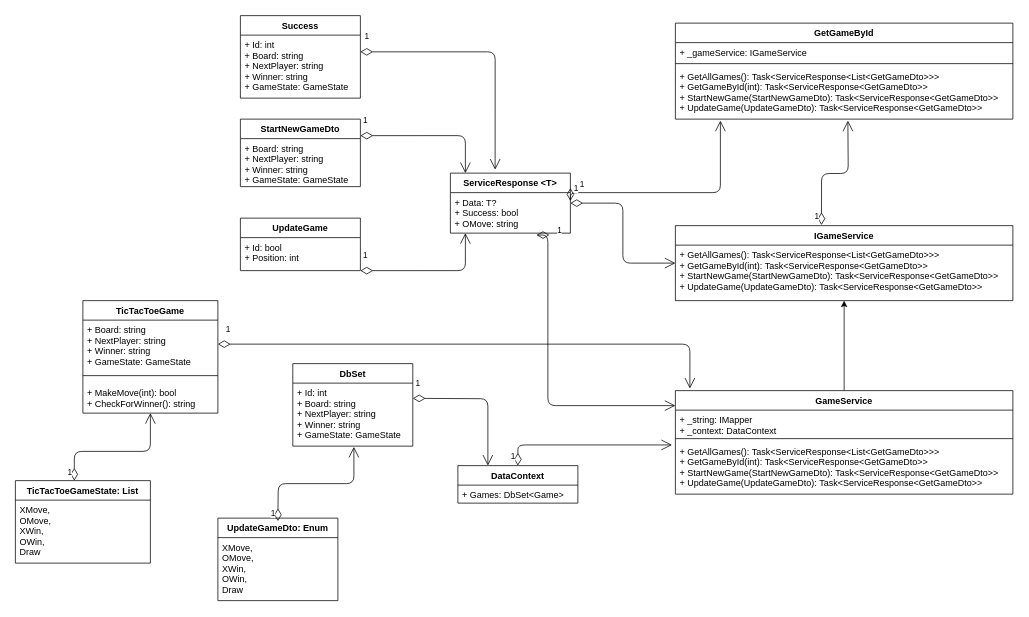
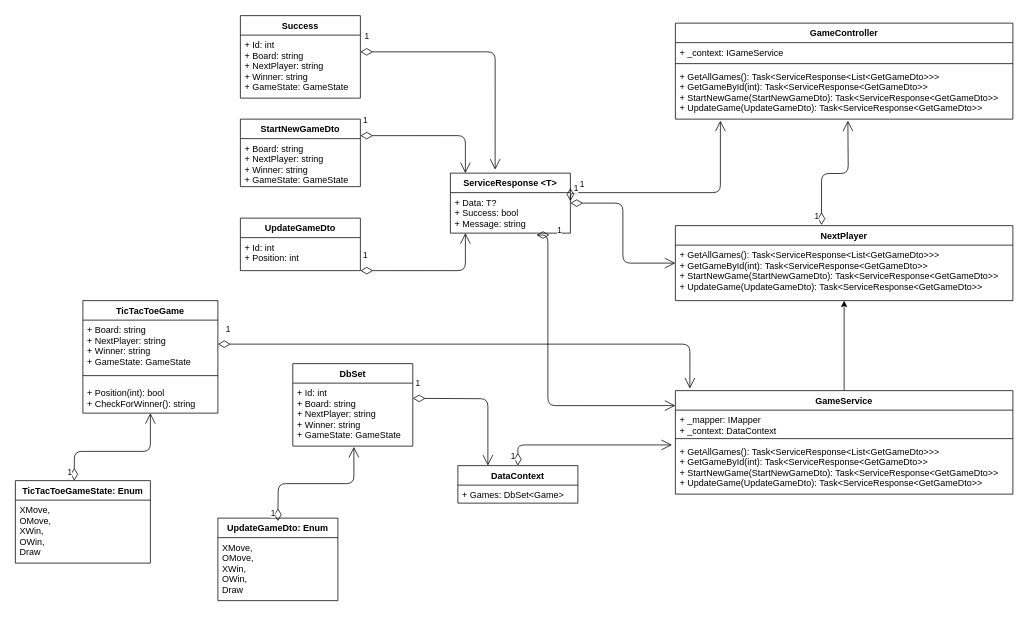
  <mxCell id="0" />
  <mxCell id="1" parent="0" />
  <mxCell id="2" value="DbSet" style="swimlane;fontStyle=1;align=center;verticalAlign=top;childLayout=stackLayout;horizontal=1;startSize=26;horizontalStack=0;resizeParent=1;resizeParentMax=0;resizeLast=0;collapsible=1;marginBottom=0;" parent="1" vertex="1"><mxGeometry x="389.91" y="484" width="160" height="110" as="geometry"><mxRectangle x="80" y="40" width="100" height="30" as="alternateBounds" /></mxGeometry></mxCell>
  <mxCell id="3" value="+ Id: int&#10;+ Board: string&#10;+ NextPlayer: string&#10;+ Winner: string&#10;+ GameState: GameState" style="text;strokeColor=none;fillColor=none;align=left;verticalAlign=top;spacingLeft=4;spacingRight=4;overflow=hidden;rotatable=0;points=[[0,0.5],[1,0.5]];portConstraint=eastwest;" parent="2" vertex="1"><mxGeometry y="26" width="160" height="84" as="geometry" /></mxCell>
  <mxCell id="4" value="UpdateGameDto: Enum" style="swimlane;fontStyle=1;align=center;verticalAlign=top;childLayout=stackLayout;horizontal=1;startSize=26;horizontalStack=0;resizeParent=1;resizeParentMax=0;resizeLast=0;collapsible=1;marginBottom=0;" parent="1" vertex="1"><mxGeometry x="290" y="690" width="160" height="110" as="geometry"><mxRectangle x="80" y="40" width="100" height="30" as="alternateBounds" /></mxGeometry></mxCell>
  <mxCell id="5" value="XMove,&#10;    OMove,&#10;    XWin,&#10;    OWin,&#10;    Draw" style="text;strokeColor=none;fillColor=none;align=left;verticalAlign=top;spacingLeft=4;spacingRight=4;overflow=hidden;rotatable=0;points=[[0,0.5],[1,0.5]];portConstraint=eastwest;" parent="4" vertex="1"><mxGeometry y="26" width="160" height="84" as="geometry" /></mxCell>
  <mxCell id="6" value="ServiceResponse &lt;T&gt;" style="swimlane;fontStyle=1;align=center;verticalAlign=top;childLayout=stackLayout;horizontal=1;startSize=26;horizontalStack=0;resizeParent=1;resizeParentMax=0;resizeLast=0;collapsible=1;marginBottom=0;" parent="1" vertex="1"><mxGeometry x="600" y="230" width="160" height="80" as="geometry"><mxRectangle x="80" y="40" width="100" height="30" as="alternateBounds" /></mxGeometry></mxCell>
- <mxCell id="7" value="+ Data: T?&#10;+ Success: bool&#10;+ OMove: string&#10;" style="text;strokeColor=none;fillColor=none;align=left;verticalAlign=top;spacingLeft=4;spacingRight=4;overflow=hidden;rotatable=0;points=[[0,0.5],[1,0.5]];portConstraint=eastwest;" parent="1" vertex="1"><mxGeometry x="600" y="256" width="160" height="54" as="geometry" /></mxCell>
+ <mxCell id="7" value="+ Data: T?&#10;+ Success: bool&#10;+ Message: string&#10;" style="text;strokeColor=none;fillColor=none;align=left;verticalAlign=top;spacingLeft=4;spacingRight=4;overflow=hidden;rotatable=0;points=[[0,0.5],[1,0.5]];portConstraint=eastwest;" parent="1" vertex="1"><mxGeometry x="600" y="256" width="160" height="54" as="geometry" /></mxCell>
  <mxCell id="8" style="edgeStyle=none;html=1;exitX=1;exitY=1;exitDx=0;exitDy=0;" parent="1" source="6" target="7" edge="1"><mxGeometry relative="1" as="geometry" /></mxCell>
  <mxCell id="9" value="Success" style="swimlane;fontStyle=1;align=center;verticalAlign=top;childLayout=stackLayout;horizontal=1;startSize=26;horizontalStack=0;resizeParent=1;resizeParentMax=0;resizeLast=0;collapsible=1;marginBottom=0;" parent="1" vertex="1"><mxGeometry x="320" y="20" width="160" height="110" as="geometry"><mxRectangle x="80" y="40" width="100" height="30" as="alternateBounds" /></mxGeometry></mxCell>
  <mxCell id="10" value="+ Id: int&#10;+ Board: string&#10;+ NextPlayer: string&#10;+ Winner: string&#10;+ GameState: GameState" style="text;strokeColor=none;fillColor=none;align=left;verticalAlign=top;spacingLeft=4;spacingRight=4;overflow=hidden;rotatable=0;points=[[0,0.5],[1,0.5]];portConstraint=eastwest;" parent="9" vertex="1"><mxGeometry y="26" width="160" height="84" as="geometry" /></mxCell>
  <mxCell id="11" value="StartNewGameDto" style="swimlane;fontStyle=1;align=center;verticalAlign=top;childLayout=stackLayout;horizontal=1;startSize=26;horizontalStack=0;resizeParent=1;resizeParentMax=0;resizeLast=0;collapsible=1;marginBottom=0;" parent="1" vertex="1"><mxGeometry x="320" y="158" width="160" height="90" as="geometry"><mxRectangle x="80" y="40" width="100" height="30" as="alternateBounds" /></mxGeometry></mxCell>
  <mxCell id="12" value="+ Board: string&#10;+ NextPlayer: string&#10;+ Winner: string&#10;+ GameState: GameState" style="text;strokeColor=none;fillColor=none;align=left;verticalAlign=top;spacingLeft=4;spacingRight=4;overflow=hidden;rotatable=0;points=[[0,0.5],[1,0.5]];portConstraint=eastwest;" parent="11" vertex="1"><mxGeometry y="26" width="160" height="64" as="geometry" /></mxCell>
- <mxCell id="13" value="UpdateGame" style="swimlane;fontStyle=1;align=center;verticalAlign=top;childLayout=stackLayout;horizontal=1;startSize=26;horizontalStack=0;resizeParent=1;resizeParentMax=0;resizeLast=0;collapsible=1;marginBottom=0;" parent="1" vertex="1"><mxGeometry x="320" y="290" width="160" height="70" as="geometry"><mxRectangle x="80" y="40" width="100" height="30" as="alternateBounds" /></mxGeometry></mxCell>
- <mxCell id="14" value="+ Id: bool&#10;+ Position: int" style="text;strokeColor=none;fillColor=none;align=left;verticalAlign=top;spacingLeft=4;spacingRight=4;overflow=hidden;rotatable=0;points=[[0,0.5],[1,0.5]];portConstraint=eastwest;" parent="13" vertex="1"><mxGeometry y="26" width="160" height="44" as="geometry" /></mxCell>
- <mxCell id="15" value="IGameService" style="swimlane;fontStyle=1;align=center;verticalAlign=top;childLayout=stackLayout;horizontal=1;startSize=26;horizontalStack=0;resizeParent=1;resizeParentMax=0;resizeLast=0;collapsible=1;marginBottom=0;" parent="1" vertex="1"><mxGeometry x="900" y="300" width="450" height="100" as="geometry" /></mxCell>
+ <mxCell id="13" value="UpdateGameDto" style="swimlane;fontStyle=1;align=center;verticalAlign=top;childLayout=stackLayout;horizontal=1;startSize=26;horizontalStack=0;resizeParent=1;resizeParentMax=0;resizeLast=0;collapsible=1;marginBottom=0;" parent="1" vertex="1"><mxGeometry x="320" y="290" width="160" height="70" as="geometry"><mxRectangle x="80" y="40" width="100" height="30" as="alternateBounds" /></mxGeometry></mxCell>
+ <mxCell id="14" value="+ Id: int&#10;+ Position: int" style="text;strokeColor=none;fillColor=none;align=left;verticalAlign=top;spacingLeft=4;spacingRight=4;overflow=hidden;rotatable=0;points=[[0,0.5],[1,0.5]];portConstraint=eastwest;" parent="13" vertex="1"><mxGeometry y="26" width="160" height="44" as="geometry" /></mxCell>
+ <mxCell id="15" value="NextPlayer" style="swimlane;fontStyle=1;align=center;verticalAlign=top;childLayout=stackLayout;horizontal=1;startSize=26;horizontalStack=0;resizeParent=1;resizeParentMax=0;resizeLast=0;collapsible=1;marginBottom=0;" parent="1" vertex="1"><mxGeometry x="900" y="300" width="450" height="100" as="geometry" /></mxCell>
  <mxCell id="16" value="+ GetAllGames(): Task&lt;ServiceResponse&lt;List&lt;GetGameDto&gt;&gt;&gt;&#10;+ GetGameById(int): Task&lt;ServiceResponse&lt;GetGameDto&gt;&gt;&#10;+ StartNewGame(StartNewGameDto): Task&lt;ServiceResponse&lt;GetGameDto&gt;&gt;&#10;+ UpdateGame(UpdateGameDto): Task&lt;ServiceResponse&lt;GetGameDto&gt;&gt;" style="text;strokeColor=none;fillColor=none;align=left;verticalAlign=top;spacingLeft=4;spacingRight=4;overflow=hidden;rotatable=0;points=[[0,0.5],[1,0.5]];portConstraint=eastwest;" parent="15" vertex="1"><mxGeometry y="26" width="450" height="74" as="geometry" /></mxCell>
  <mxCell id="17" style="edgeStyle=none;html=1;" parent="1" source="18" target="16" edge="1"><mxGeometry relative="1" as="geometry" /></mxCell>
  <mxCell id="18" value="GameService" style="swimlane;fontStyle=1;align=center;verticalAlign=top;childLayout=stackLayout;horizontal=1;startSize=26;horizontalStack=0;resizeParent=1;resizeParentMax=0;resizeLast=0;collapsible=1;marginBottom=0;" parent="1" vertex="1"><mxGeometry x="900" y="520" width="450" height="138" as="geometry" /></mxCell>
- <mxCell id="19" value="+ _string: IMapper&#10;+ _context: DataContext" style="text;strokeColor=none;fillColor=none;align=left;verticalAlign=top;spacingLeft=4;spacingRight=4;overflow=hidden;rotatable=0;points=[[0,0.5],[1,0.5]];portConstraint=eastwest;" parent="18" vertex="1"><mxGeometry y="26" width="450" height="34" as="geometry" /></mxCell>
+ <mxCell id="19" value="+ _mapper: IMapper&#10;+ _context: DataContext" style="text;strokeColor=none;fillColor=none;align=left;verticalAlign=top;spacingLeft=4;spacingRight=4;overflow=hidden;rotatable=0;points=[[0,0.5],[1,0.5]];portConstraint=eastwest;" parent="18" vertex="1"><mxGeometry y="26" width="450" height="34" as="geometry" /></mxCell>
  <mxCell id="20" value="" style="line;strokeWidth=1;fillColor=none;align=left;verticalAlign=middle;spacingTop=-1;spacingLeft=3;spacingRight=3;rotatable=0;labelPosition=right;points=[];portConstraint=eastwest;strokeColor=inherit;" parent="18" vertex="1"><mxGeometry y="60" width="450" height="8" as="geometry" /></mxCell>
  <mxCell id="21" value="+ GetAllGames(): Task&lt;ServiceResponse&lt;List&lt;GetGameDto&gt;&gt;&gt;&#10;+ GetGameById(int): Task&lt;ServiceResponse&lt;GetGameDto&gt;&gt;&#10;+ StartNewGame(StartNewGameDto): Task&lt;ServiceResponse&lt;GetGameDto&gt;&gt;&#10;+ UpdateGame(UpdateGameDto): Task&lt;ServiceResponse&lt;GetGameDto&gt;&gt;" style="text;strokeColor=none;fillColor=none;align=left;verticalAlign=top;spacingLeft=4;spacingRight=4;overflow=hidden;rotatable=0;points=[[0,0.5],[1,0.5]];portConstraint=eastwest;" parent="18" vertex="1"><mxGeometry y="68" width="450" height="70" as="geometry" /></mxCell>
  <mxCell id="22" value="DataContext" style="swimlane;fontStyle=1;align=center;verticalAlign=top;childLayout=stackLayout;horizontal=1;startSize=26;horizontalStack=0;resizeParent=1;resizeParentMax=0;resizeLast=0;collapsible=1;marginBottom=0;" parent="1" vertex="1"><mxGeometry x="610" y="620" width="160" height="50" as="geometry"><mxRectangle x="80" y="40" width="100" height="30" as="alternateBounds" /></mxGeometry></mxCell>
  <mxCell id="23" value="+ Games: DbSet&lt;Game&gt;" style="text;strokeColor=none;fillColor=none;align=left;verticalAlign=top;spacingLeft=4;spacingRight=4;overflow=hidden;rotatable=0;points=[[0,0.5],[1,0.5]];portConstraint=eastwest;" parent="22" vertex="1"><mxGeometry y="26" width="160" height="24" as="geometry" /></mxCell>
- <mxCell id="24" value="GetGameById" style="swimlane;fontStyle=1;align=center;verticalAlign=top;childLayout=stackLayout;horizontal=1;startSize=26;horizontalStack=0;resizeParent=1;resizeParentMax=0;resizeLast=0;collapsible=1;marginBottom=0;" parent="1" vertex="1"><mxGeometry x="900" y="30" width="450" height="128" as="geometry" /></mxCell>
- <mxCell id="25" value="+ _gameService: IGameService" style="text;strokeColor=none;fillColor=none;align=left;verticalAlign=top;spacingLeft=4;spacingRight=4;overflow=hidden;rotatable=0;points=[[0,0.5],[1,0.5]];portConstraint=eastwest;" parent="24" vertex="1"><mxGeometry y="26" width="450" height="24" as="geometry" /></mxCell>
+ <mxCell id="24" value="GameController" style="swimlane;fontStyle=1;align=center;verticalAlign=top;childLayout=stackLayout;horizontal=1;startSize=26;horizontalStack=0;resizeParent=1;resizeParentMax=0;resizeLast=0;collapsible=1;marginBottom=0;" parent="1" vertex="1"><mxGeometry x="900" y="30" width="450" height="128" as="geometry" /></mxCell>
+ <mxCell id="25" value="+ _context: IGameService" style="text;strokeColor=none;fillColor=none;align=left;verticalAlign=top;spacingLeft=4;spacingRight=4;overflow=hidden;rotatable=0;points=[[0,0.5],[1,0.5]];portConstraint=eastwest;" parent="24" vertex="1"><mxGeometry y="26" width="450" height="24" as="geometry" /></mxCell>
  <mxCell id="26" value="" style="line;strokeWidth=1;fillColor=none;align=left;verticalAlign=middle;spacingTop=-1;spacingLeft=3;spacingRight=3;rotatable=0;labelPosition=right;points=[];portConstraint=eastwest;strokeColor=inherit;" parent="24" vertex="1"><mxGeometry y="50" width="450" height="8" as="geometry" /></mxCell>
  <mxCell id="27" value="+ GetAllGames(): Task&lt;ServiceResponse&lt;List&lt;GetGameDto&gt;&gt;&gt;&#10;+ GetGameById(int): Task&lt;ServiceResponse&lt;GetGameDto&gt;&gt;&#10;+ StartNewGame(StartNewGameDto): Task&lt;ServiceResponse&lt;GetGameDto&gt;&gt;&#10;+ UpdateGame(UpdateGameDto): Task&lt;ServiceResponse&lt;GetGameDto&gt;&gt;" style="text;strokeColor=none;fillColor=none;align=left;verticalAlign=top;spacingLeft=4;spacingRight=4;overflow=hidden;rotatable=0;points=[[0,0.5],[1,0.5]];portConstraint=eastwest;" parent="24" vertex="1"><mxGeometry y="58" width="450" height="70" as="geometry" /></mxCell>
- <mxCell id="28" value="TicTacToeGameState: List" style="swimlane;fontStyle=1;align=center;verticalAlign=top;childLayout=stackLayout;horizontal=1;startSize=26;horizontalStack=0;resizeParent=1;resizeParentMax=0;resizeLast=0;collapsible=1;marginBottom=0;" parent="1" vertex="1"><mxGeometry x="20" y="640" width="180" height="110" as="geometry"><mxRectangle x="80" y="40" width="100" height="30" as="alternateBounds" /></mxGeometry></mxCell>
+ <mxCell id="28" value="TicTacToeGameState: Enum" style="swimlane;fontStyle=1;align=center;verticalAlign=top;childLayout=stackLayout;horizontal=1;startSize=26;horizontalStack=0;resizeParent=1;resizeParentMax=0;resizeLast=0;collapsible=1;marginBottom=0;" parent="1" vertex="1"><mxGeometry x="20" y="640" width="180" height="110" as="geometry"><mxRectangle x="80" y="40" width="100" height="30" as="alternateBounds" /></mxGeometry></mxCell>
  <mxCell id="29" value="XMove,&#10;    OMove,&#10;    XWin,&#10;    OWin,&#10;    Draw" style="text;strokeColor=none;fillColor=none;align=left;verticalAlign=top;spacingLeft=4;spacingRight=4;overflow=hidden;rotatable=0;points=[[0,0.5],[1,0.5]];portConstraint=eastwest;" parent="28" vertex="1"><mxGeometry y="26" width="180" height="84" as="geometry" /></mxCell>
  <mxCell id="30" value="TicTacToeGame" style="swimlane;fontStyle=1;align=center;verticalAlign=top;childLayout=stackLayout;horizontal=1;startSize=26;horizontalStack=0;resizeParent=1;resizeParentMax=0;resizeLast=0;collapsible=1;marginBottom=0;" parent="1" vertex="1"><mxGeometry x="110" y="400" width="180" height="150" as="geometry" /></mxCell>
  <mxCell id="31" value="+ Board: string&#10;+ NextPlayer: string&#10;+ Winner: string&#10;+ GameState: GameState" style="text;strokeColor=none;fillColor=none;align=left;verticalAlign=top;spacingLeft=4;spacingRight=4;overflow=hidden;rotatable=0;points=[[0,0.5],[1,0.5]];portConstraint=eastwest;" parent="30" vertex="1"><mxGeometry y="26" width="180" height="64" as="geometry" /></mxCell>
  <mxCell id="32" value="" style="line;strokeWidth=1;fillColor=none;align=left;verticalAlign=middle;spacingTop=-1;spacingLeft=3;spacingRight=3;rotatable=0;labelPosition=right;points=[];portConstraint=eastwest;strokeColor=inherit;" parent="30" vertex="1"><mxGeometry y="90" width="180" height="20" as="geometry" /></mxCell>
- <mxCell id="33" value="+ MakeMove(int): bool&#10;+ CheckForWinner(): string" style="text;strokeColor=none;fillColor=none;align=left;verticalAlign=top;spacingLeft=4;spacingRight=4;overflow=hidden;rotatable=0;points=[[0,0.5],[1,0.5]];portConstraint=eastwest;" parent="30" vertex="1"><mxGeometry y="110" width="180" height="40" as="geometry" /></mxCell>
+ <mxCell id="33" value="+ Position(int): bool&#10;+ CheckForWinner(): string" style="text;strokeColor=none;fillColor=none;align=left;verticalAlign=top;spacingLeft=4;spacingRight=4;overflow=hidden;rotatable=0;points=[[0,0.5],[1,0.5]];portConstraint=eastwest;" parent="30" vertex="1"><mxGeometry y="110" width="180" height="40" as="geometry" /></mxCell>
  <mxCell id="34" value="1" style="endArrow=open;html=1;endSize=12;startArrow=diamondThin;startSize=14;startFill=0;edgeStyle=orthogonalEdgeStyle;align=left;verticalAlign=bottom;entryX=0.509;entryY=1.012;entryDx=0;entryDy=0;entryPerimeter=0;" parent="1" target="3" edge="1"><mxGeometry x="-0.975" y="11" relative="1" as="geometry"><mxPoint x="370.001" y="694" as="sourcePoint" /><mxPoint x="689.91" y="674" as="targetPoint" /><mxPoint as="offset" /></mxGeometry></mxCell>
  <mxCell id="35" value="1" style="endArrow=open;html=1;endSize=12;startArrow=diamondThin;startSize=14;startFill=0;edgeStyle=orthogonalEdgeStyle;align=left;verticalAlign=bottom;" parent="1" target="33" edge="1"><mxGeometry x="-0.975" y="11" relative="1" as="geometry"><mxPoint x="98.56" y="640" as="sourcePoint" /><mxPoint x="200" y="541.008" as="targetPoint" /><mxPoint as="offset" /><Array as="points"><mxPoint x="99" y="601" /><mxPoint x="200" y="601" /></Array></mxGeometry></mxCell>
  <mxCell id="36" value="1" style="endArrow=open;html=1;endSize=12;startArrow=diamondThin;startSize=14;startFill=0;edgeStyle=orthogonalEdgeStyle;align=left;verticalAlign=bottom;exitX=0.433;exitY=-0.008;exitDx=0;exitDy=0;exitPerimeter=0;" parent="1" source="15" edge="1"><mxGeometry x="-0.975" y="11" relative="1" as="geometry"><mxPoint x="1030" y="249.94" as="sourcePoint" /><mxPoint x="1130" y="160" as="targetPoint" /><mxPoint as="offset" /></mxGeometry></mxCell>
  <mxCell id="37" value="1" style="endArrow=open;html=1;endSize=12;startArrow=diamondThin;startSize=14;startFill=0;edgeStyle=orthogonalEdgeStyle;align=left;verticalAlign=bottom;exitX=0.5;exitY=0;exitDx=0;exitDy=0;entryX=-0.01;entryY=0.063;entryDx=0;entryDy=0;entryPerimeter=0;" parent="1" source="22" target="21" edge="1"><mxGeometry x="-0.975" y="11" relative="1" as="geometry"><mxPoint x="690" y="603" as="sourcePoint" /><mxPoint x="725.15" y="463.8" as="targetPoint" /><mxPoint as="offset" /></mxGeometry></mxCell>
  <mxCell id="38" value="1" style="endArrow=open;html=1;endSize=12;startArrow=diamondThin;startSize=14;startFill=0;edgeStyle=orthogonalEdgeStyle;align=left;verticalAlign=bottom;exitX=0.5;exitY=0;exitDx=0;exitDy=0;entryX=0.25;entryY=0;entryDx=0;entryDy=0;" parent="1" target="22" edge="1"><mxGeometry x="-0.975" y="11" relative="1" as="geometry"><mxPoint x="549.91" y="530.3" as="sourcePoint" /><mxPoint x="650" y="610" as="targetPoint" /><mxPoint as="offset" /></mxGeometry></mxCell>
  <mxCell id="39" value="1" style="endArrow=open;html=1;endSize=12;startArrow=diamondThin;startSize=14;startFill=0;edgeStyle=orthogonalEdgeStyle;align=left;verticalAlign=bottom;exitX=1;exitY=0.5;exitDx=0;exitDy=0;entryX=0.043;entryY=-0.02;entryDx=0;entryDy=0;entryPerimeter=0;" parent="1" source="31" target="18" edge="1"><mxGeometry x="-0.975" y="11" relative="1" as="geometry"><mxPoint x="349.28" y="460" as="sourcePoint" /><mxPoint x="920" y="510" as="targetPoint" /><mxPoint as="offset" /><Array as="points"><mxPoint x="919" y="458" /></Array></mxGeometry></mxCell>
  <mxCell id="40" value="1" style="endArrow=open;html=1;endSize=12;startArrow=diamondThin;startSize=14;startFill=0;edgeStyle=orthogonalEdgeStyle;align=left;verticalAlign=bottom;exitX=0.5;exitY=0;exitDx=0;exitDy=0;entryX=0.373;entryY=-0.057;entryDx=0;entryDy=0;entryPerimeter=0;" parent="1" target="6" edge="1"><mxGeometry x="-0.975" y="11" relative="1" as="geometry"><mxPoint x="480" y="68.3" as="sourcePoint" /><mxPoint x="660" y="220" as="targetPoint" /><mxPoint as="offset" /><Array as="points"><mxPoint x="660" y="68" /></Array></mxGeometry></mxCell>
  <mxCell id="41" value="1" style="endArrow=open;html=1;endSize=12;startArrow=diamondThin;startSize=14;startFill=0;edgeStyle=orthogonalEdgeStyle;align=left;verticalAlign=bottom;exitX=0.5;exitY=0;exitDx=0;exitDy=0;entryX=0.125;entryY=0;entryDx=0;entryDy=0;entryPerimeter=0;" parent="1" target="6" edge="1"><mxGeometry x="-0.975" y="11" relative="1" as="geometry"><mxPoint x="480" y="180.03" as="sourcePoint" /><mxPoint x="620" y="200" as="targetPoint" /><mxPoint as="offset" /><Array as="points"><mxPoint x="620" y="180" /></Array></mxGeometry></mxCell>
  <mxCell id="42" value="1" style="endArrow=open;html=1;endSize=12;startArrow=diamondThin;startSize=14;startFill=0;edgeStyle=orthogonalEdgeStyle;align=left;verticalAlign=bottom;exitX=0.5;exitY=0;exitDx=0;exitDy=0;" parent="1" edge="1"><mxGeometry x="-0.975" y="11" relative="1" as="geometry"><mxPoint x="480" y="360.03" as="sourcePoint" /><mxPoint x="620" y="310" as="targetPoint" /><mxPoint as="offset" /><Array as="points"><mxPoint x="620" y="360" /></Array></mxGeometry></mxCell>
  <mxCell id="43" value="1" style="endArrow=open;html=1;endSize=12;startArrow=diamondThin;startSize=14;startFill=0;edgeStyle=orthogonalEdgeStyle;align=left;verticalAlign=bottom;exitX=1;exitY=0.25;exitDx=0;exitDy=0;" parent="1" source="6" edge="1"><mxGeometry x="-0.975" y="11" relative="1" as="geometry"><mxPoint x="820" y="256" as="sourcePoint" /><mxPoint x="960" y="160" as="targetPoint" /><mxPoint as="offset" /><Array as="points"><mxPoint x="760" y="256" /><mxPoint x="960" y="256" /></Array></mxGeometry></mxCell>
  <mxCell id="44" value="1" style="endArrow=open;html=1;endSize=12;startArrow=diamondThin;startSize=14;startFill=0;edgeStyle=orthogonalEdgeStyle;align=left;verticalAlign=bottom;exitX=1;exitY=0.25;exitDx=0;exitDy=0;entryX=0;entryY=0.324;entryDx=0;entryDy=0;entryPerimeter=0;" parent="1" target="16" edge="1"><mxGeometry x="-0.975" y="11" relative="1" as="geometry"><mxPoint x="760" y="270" as="sourcePoint" /><mxPoint x="770" y="350" as="targetPoint" /><mxPoint as="offset" /><Array as="points"><mxPoint x="830" y="270" /><mxPoint x="830" y="350" /></Array></mxGeometry></mxCell>
  <mxCell id="45" value="1" style="endArrow=open;html=1;endSize=12;startArrow=diamondThin;startSize=14;startFill=0;edgeStyle=orthogonalEdgeStyle;align=left;verticalAlign=bottom;entryX=0;entryY=0.324;entryDx=0;entryDy=0;entryPerimeter=0;exitX=0.825;exitY=1.046;exitDx=0;exitDy=0;exitPerimeter=0;" parent="1" source="7" edge="1"><mxGeometry x="-0.975" y="11" relative="1" as="geometry"><mxPoint x="830" y="410" as="sourcePoint" /><mxPoint x="900" y="539.976" as="targetPoint" /><mxPoint as="offset" /><Array as="points"><mxPoint x="730" y="313" /><mxPoint x="730" y="540" /></Array></mxGeometry></mxCell>
